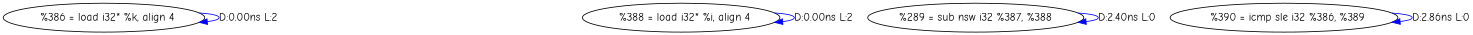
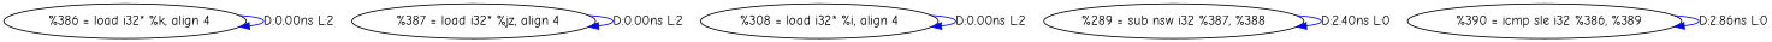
  digraph {
    fontname="Comic Neue"
    node [fontname="Comic Neue"]
    edge [color=blue fontname="Comic Neue"]
    n1 [label="  %386 = load i32* %k, align 4"]
-   n3 [label="  %388 = load i32* %i, align 4"]
+   n2 [label="  %387 = load i32* %jz, align 4"]
+   n3 [label="%308 = load i32* %i, align 4"]
    n4 [label="%289 = sub nsw i32 %387, %388"]
    n5 [label="  %390 = icmp sle i32 %386, %389"]
    n1 -> n1 [label="D:0.00ns L:2"]
+   n2 -> n2 [label="D:0.00ns L:2"]
    n3 -> n3 [label="D:0.00ns L:2"]
    n4 -> n4 [label="D:2.40ns L:0"]
    n5 -> n5 [label="D:2.86ns L:0"]
  }
